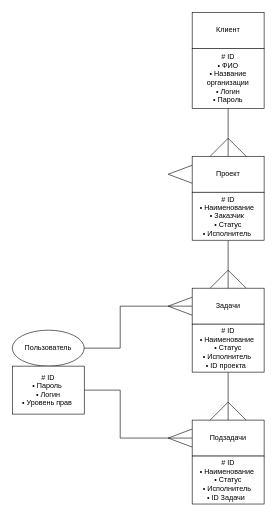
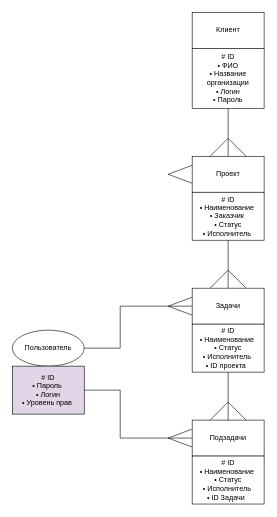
  <mxCell id="0" />
  <mxCell id="1" parent="0" />
  <mxCell id="2" value="Клиент" style="rounded=0;whiteSpace=wrap;html=1;" vertex="1" parent="1"><mxGeometry x="320" y="20" width="120" height="60" as="geometry" /></mxCell>
  <mxCell id="3" value="Пользователь" style="ellipse;whiteSpace=wrap;html=1;" vertex="1" parent="1"><mxGeometry x="20" y="550" width="120" height="60" as="geometry" /></mxCell>
  <mxCell id="4" value="Проект" style="rounded=0;whiteSpace=wrap;html=1;" vertex="1" parent="1"><mxGeometry x="320" y="260" width="120" height="60" as="geometry" /></mxCell>
  <mxCell id="5" value="Задачи" style="rounded=0;whiteSpace=wrap;html=1;" vertex="1" parent="1"><mxGeometry x="320" y="480" width="120" height="60" as="geometry" /></mxCell>
  <mxCell id="6" value="Подзадачи" style="rounded=0;whiteSpace=wrap;html=1;" vertex="1" parent="1"><mxGeometry x="320" width="120" height="60" as="geometry" y="700" /></mxCell>
  <mxCell id="7" value="" style="endArrow=none;html=1;rounded=0;fontSize=12;startSize=8;endSize=8;exitX=0.25;exitY=0;exitDx=0;exitDy=0;" edge="1" parent="1" source="4"><mxGeometry width="50" height="50" relative="1" as="geometry"><mxPoint x="340" y="350" as="sourcePoint" /><mxPoint x="380" y="230" as="targetPoint" /></mxGeometry></mxCell>
  <mxCell id="8" value="" style="endArrow=none;html=1;rounded=0;fontSize=12;startSize=8;endSize=8;exitX=0.5;exitY=0;exitDx=0;exitDy=0;entryX=0.5;entryY=1;entryDx=0;entryDy=0;" edge="1" parent="1" source="4" target="23"><mxGeometry width="50" height="50" relative="1" as="geometry"><mxPoint x="340" y="350" as="sourcePoint" /><mxPoint x="350" y="240" as="targetPoint" /></mxGeometry></mxCell>
  <mxCell id="9" value="" style="endArrow=none;html=1;rounded=0;fontSize=12;startSize=8;endSize=8;entryX=0.75;entryY=0;entryDx=0;entryDy=0;" edge="1" parent="1" target="4"><mxGeometry width="50" height="50" relative="1" as="geometry"><mxPoint x="380" y="230" as="sourcePoint" /><mxPoint x="390" y="300" as="targetPoint" /></mxGeometry></mxCell>
  <mxCell id="10" value="" style="endArrow=none;html=1;rounded=0;fontSize=12;startSize=8;endSize=8;exitX=0.5;exitY=0;exitDx=0;exitDy=0;entryX=0.5;entryY=1;entryDx=0;entryDy=0;" edge="1" parent="1" source="5" target="22"><mxGeometry width="50" height="50" relative="1" as="geometry"><mxPoint x="360" y="410" as="sourcePoint" /><mxPoint x="360" y="420" as="targetPoint" /></mxGeometry></mxCell>
  <mxCell id="11" value="" style="endArrow=none;html=1;rounded=0;fontSize=12;startSize=8;endSize=8;exitX=0.25;exitY=0;exitDx=0;exitDy=0;" edge="1" parent="1" source="5"><mxGeometry width="50" height="50" relative="1" as="geometry"><mxPoint x="360" y="410" as="sourcePoint" /><mxPoint x="380" y="450" as="targetPoint" /></mxGeometry></mxCell>
  <mxCell id="12" value="" style="endArrow=none;html=1;rounded=0;fontSize=12;startSize=8;endSize=8;exitX=0.75;exitY=0;exitDx=0;exitDy=0;" edge="1" parent="1" source="5"><mxGeometry width="50" height="50" relative="1" as="geometry"><mxPoint x="360" y="410" as="sourcePoint" /><mxPoint x="380" y="450" as="targetPoint" /></mxGeometry></mxCell>
  <mxCell id="13" value="" style="endArrow=none;html=1;rounded=0;fontSize=12;startSize=8;endSize=8;exitX=0.5;exitY=0;exitDx=0;exitDy=0;entryX=0.5;entryY=1;entryDx=0;entryDy=0;" edge="1" parent="1" source="6" target="21"><mxGeometry width="50" height="50" relative="1" as="geometry"><mxPoint x="280" y="670" as="sourcePoint" /><mxPoint x="350" y="630" as="targetPoint" /></mxGeometry></mxCell>
  <mxCell id="14" value="" style="endArrow=none;html=1;rounded=0;fontSize=12;startSize=8;endSize=8;entryX=0.25;entryY=0;entryDx=0;entryDy=0;" edge="1" parent="1" target="6"><mxGeometry width="50" height="50" relative="1" as="geometry"><mxPoint x="380" y="670" as="sourcePoint" /><mxPoint x="330" y="660" as="targetPoint" /></mxGeometry></mxCell>
  <mxCell id="15" value="" style="endArrow=none;html=1;rounded=0;fontSize=12;startSize=8;endSize=8;entryX=0.75;entryY=0;entryDx=0;entryDy=0;" edge="1" parent="1" target="6"><mxGeometry width="50" height="50" relative="1" as="geometry"><mxPoint x="380" y="670" as="sourcePoint" /><mxPoint x="330" y="660" as="targetPoint" /></mxGeometry></mxCell>
  <mxCell id="16" value="" style="endArrow=none;html=1;rounded=0;fontSize=12;startSize=8;endSize=8;entryX=0;entryY=0.5;entryDx=0;entryDy=0;exitX=1;exitY=0.5;exitDx=0;exitDy=0;" edge="1" parent="1" source="20" target="6"><mxGeometry width="50" height="50" relative="1" as="geometry"><mxPoint x="200" y="770" as="sourcePoint" /><mxPoint x="330" y="650" as="targetPoint" /><Array as="points"><mxPoint x="200" y="650" /><mxPoint x="200" y="730" /></Array></mxGeometry></mxCell>
  <mxCell id="17" value="" style="endArrow=none;html=1;rounded=0;fontSize=12;startSize=8;endSize=8;entryX=0;entryY=0.25;entryDx=0;entryDy=0;" edge="1" parent="1" target="6"><mxGeometry width="50" height="50" relative="1" as="geometry"><mxPoint x="280" y="730" as="sourcePoint" /><mxPoint x="330" y="650" as="targetPoint" /></mxGeometry></mxCell>
  <mxCell id="18" value="" style="endArrow=none;html=1;rounded=0;fontSize=12;startSize=8;endSize=8;entryX=0;entryY=0.75;entryDx=0;entryDy=0;" edge="1" parent="1" target="6"><mxGeometry width="50" height="50" relative="1" as="geometry"><mxPoint x="280" y="730" as="sourcePoint" /><mxPoint x="330" y="650" as="targetPoint" /></mxGeometry></mxCell>
  <mxCell id="19" value="# ID&lt;br style=&quot;border-color: var(--border-color);&quot;&gt;• Наименование&amp;nbsp;&lt;br style=&quot;border-color: var(--border-color);&quot;&gt;• Статус&lt;br style=&quot;border-color: var(--border-color);&quot;&gt;• Исполнитель&amp;nbsp;&lt;br style=&quot;border-color: var(--border-color);&quot;&gt;• ID Задачи&amp;nbsp;&amp;nbsp;" style="rounded=0;whiteSpace=wrap;html=1;" vertex="1" parent="1"><mxGeometry x="320" y="760" width="120" height="80" as="geometry" /></mxCell>
- <mxCell id="20" value="# ID&lt;br style=&quot;border-color: var(--border-color);&quot;&gt;• Пароль&amp;nbsp;&lt;br style=&quot;border-color: var(--border-color);&quot;&gt;• Логин&lt;br style=&quot;border-color: var(--border-color);&quot;&gt;• Уровень прав&amp;nbsp;" style="rounded=0;whiteSpace=wrap;html=1;" vertex="1" parent="1"><mxGeometry x="20" y="610" width="120" height="80" as="geometry" /></mxCell>
+ <mxCell id="20" value="# ID&lt;br style=&quot;border-color: var(--border-color);&quot;&gt;• Пароль&amp;nbsp;&lt;br style=&quot;border-color: var(--border-color);&quot;&gt;• Логин&lt;br style=&quot;border-color: var(--border-color);&quot;&gt;• Уровень прав&amp;nbsp;" style="rounded=0;whiteSpace=wrap;html=1;fillColor=#e1d5e7;" vertex="1" parent="1"><mxGeometry x="20" y="610" width="120" height="80" as="geometry" /></mxCell>
  <mxCell id="21" value="# ID&lt;br&gt;• Наименование&amp;nbsp;&lt;br&gt;• Статус&lt;br&gt;• Исполнитель&amp;nbsp;&lt;br&gt;• ID проекта&amp;nbsp;&amp;nbsp;" style="rounded=0;whiteSpace=wrap;html=1;" vertex="1" parent="1"><mxGeometry x="320" y="540" width="120" height="80" as="geometry" /></mxCell>
  <mxCell id="22" value="# ID&lt;br&gt;• Наименование&amp;nbsp;&lt;br&gt;• Заказчик&amp;nbsp;&lt;br&gt;• Статус&lt;br&gt;• Исполнитель&amp;nbsp;" style="rounded=0;whiteSpace=wrap;html=1;" vertex="1" parent="1"><mxGeometry x="320" y="320" width="120" height="80" as="geometry" /></mxCell>
  <mxCell id="23" value="# ID&lt;br&gt;• ФИО&lt;br&gt;• Название организации&lt;div&gt;• Логин&lt;br&gt;&lt;/div&gt;&lt;div&gt;• Пароль&lt;br&gt;&lt;/div&gt;" style="rounded=0;whiteSpace=wrap;html=1;align=center;" vertex="1" parent="1"><mxGeometry x="320" y="80" width="120" height="100" as="geometry" /></mxCell>
  <mxCell id="24" value="" style="endArrow=none;html=1;rounded=0;fontSize=12;startSize=8;endSize=8;entryX=0;entryY=0.25;entryDx=0;entryDy=0;" edge="1" parent="1"><mxGeometry width="50" height="50" relative="1" as="geometry"><mxPoint x="280" y="510" as="sourcePoint" /><mxPoint x="320" y="495" as="targetPoint" /></mxGeometry></mxCell>
  <mxCell id="25" value="" style="endArrow=none;html=1;rounded=0;fontSize=12;startSize=8;endSize=8;entryX=0;entryY=0.75;entryDx=0;entryDy=0;" edge="1" parent="1"><mxGeometry width="50" height="50" relative="1" as="geometry"><mxPoint x="280" y="510" as="sourcePoint" /><mxPoint x="320" y="525" as="targetPoint" /></mxGeometry></mxCell>
  <mxCell id="26" value="" style="endArrow=none;html=1;rounded=0;fontSize=12;startSize=8;endSize=8;entryX=0;entryY=0.5;entryDx=0;entryDy=0;exitX=1;exitY=0.5;exitDx=0;exitDy=0;" edge="1" parent="1" source="3" target="5"><mxGeometry width="50" height="50" relative="1" as="geometry"><mxPoint x="260" y="630" as="sourcePoint" /><mxPoint x="310" y="580" as="targetPoint" /><Array as="points"><mxPoint x="200" y="580" /><mxPoint x="200" y="510" /></Array></mxGeometry></mxCell>
  <mxCell id="27" value="" style="endArrow=none;html=1;rounded=0;fontSize=12;startSize=8;endSize=8;entryX=0;entryY=0.25;entryDx=0;entryDy=0;" edge="1" parent="1"><mxGeometry width="50" height="50" relative="1" as="geometry"><mxPoint x="280" y="290" as="sourcePoint" /><mxPoint x="320" y="275" as="targetPoint" /></mxGeometry></mxCell>
  <mxCell id="28" value="" style="endArrow=none;html=1;rounded=0;fontSize=12;startSize=8;endSize=8;entryX=0;entryY=0.75;entryDx=0;entryDy=0;" edge="1" parent="1"><mxGeometry width="50" height="50" relative="1" as="geometry"><mxPoint x="280" y="290" as="sourcePoint" /><mxPoint x="320" y="305" as="targetPoint" /></mxGeometry></mxCell>
